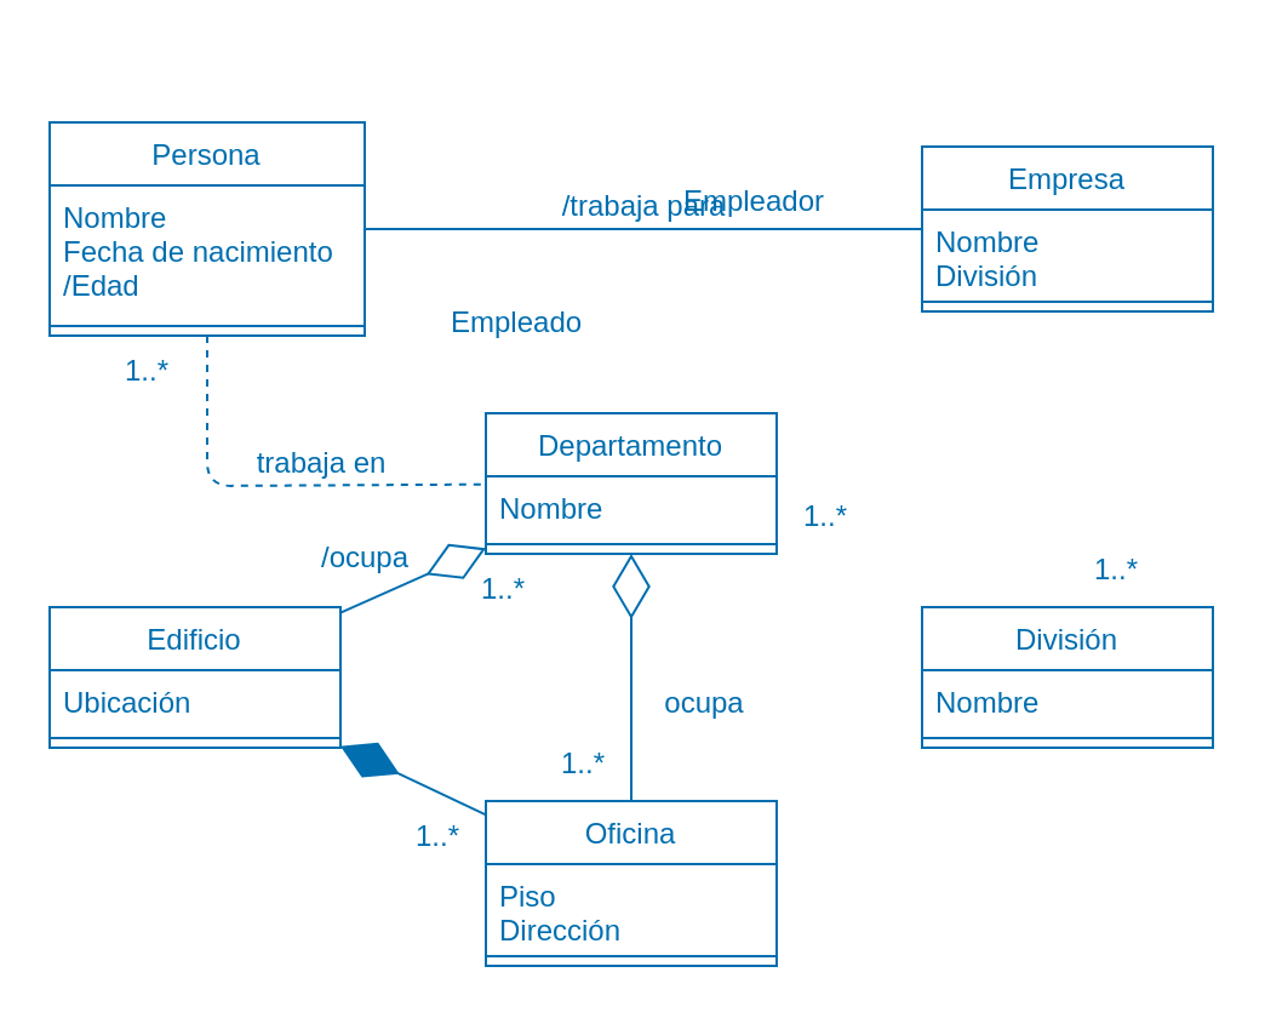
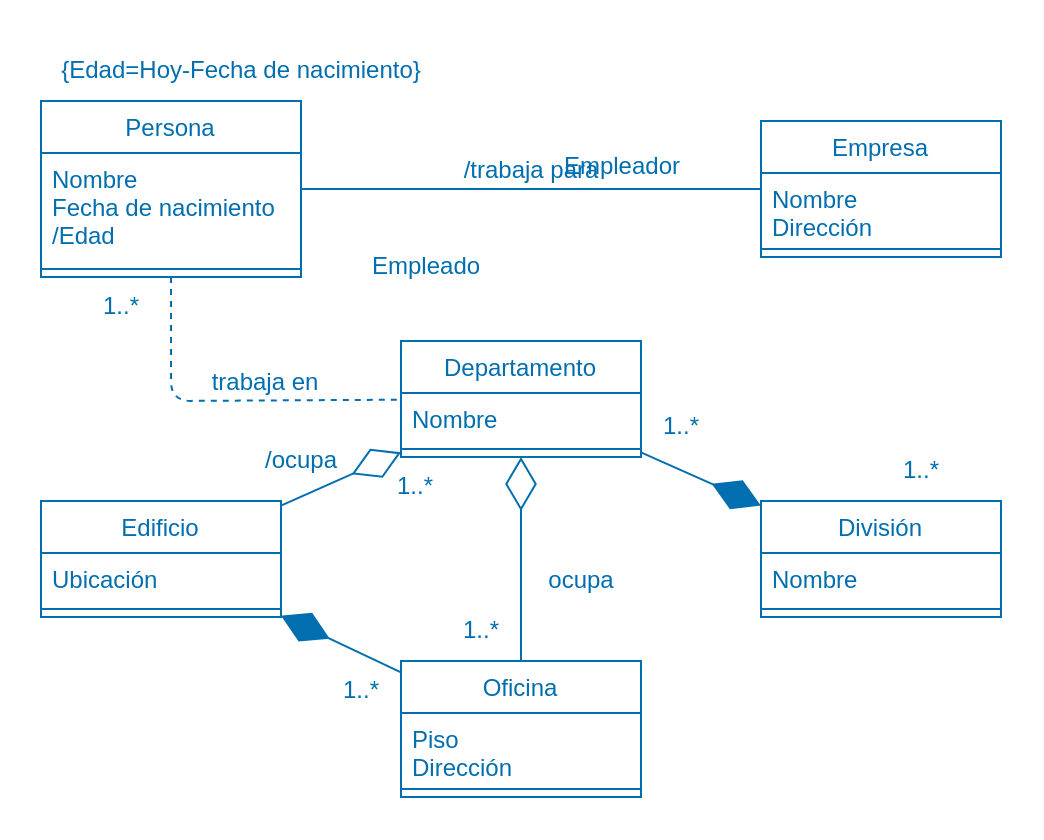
  <mxCell id="0" />
  <mxCell id="1" parent="0" />
  <mxCell id="2" value="Persona" style="swimlane;fontStyle=0;align=center;verticalAlign=top;childLayout=stackLayout;horizontal=1;startSize=26;horizontalStack=0;resizeParent=1;resizeParentMax=0;resizeLast=0;collapsible=1;marginBottom=0;fillColor=none;fontColor=#006EAF;strokeColor=#006EAF;" vertex="1" parent="1"><mxGeometry x="20" y="50" width="130" height="88" as="geometry" /></mxCell>
  <mxCell id="3" value="Nombre&#10;Fecha de nacimiento&#10;/Edad" style="text;strokeColor=none;fillColor=none;align=left;verticalAlign=top;spacingLeft=4;spacingRight=4;overflow=hidden;rotatable=0;points=[[0,0.5],[1,0.5]];portConstraint=eastwest;fontColor=#006EAF;" vertex="1" parent="2"><mxGeometry y="26" width="130" height="54" as="geometry" /></mxCell>
  <mxCell id="4" value="" style="line;strokeWidth=1;fillColor=none;align=left;verticalAlign=middle;spacingTop=-1;spacingLeft=3;spacingRight=3;rotatable=0;labelPosition=right;points=[];portConstraint=eastwest;strokeColor=inherit;" vertex="1" parent="2"><mxGeometry y="80" width="130" height="8" as="geometry" /></mxCell>
  <mxCell id="5" value="Empresa" style="swimlane;fontStyle=0;align=center;verticalAlign=top;childLayout=stackLayout;horizontal=1;startSize=26;horizontalStack=0;resizeParent=1;resizeParentMax=0;resizeLast=0;collapsible=1;marginBottom=0;fillColor=none;fontColor=#006EAF;strokeColor=#006EAF;" vertex="1" parent="1"><mxGeometry x="380" y="60" width="120" height="68" as="geometry" /></mxCell>
- <mxCell id="6" value="Nombre&#10;División" style="text;strokeColor=none;fillColor=none;align=left;verticalAlign=top;spacingLeft=4;spacingRight=4;overflow=hidden;rotatable=0;points=[[0,0.5],[1,0.5]];portConstraint=eastwest;fontColor=#006EAF;" vertex="1" parent="5"><mxGeometry y="26" width="120" height="34" as="geometry" /></mxCell>
+ <mxCell id="6" value="Nombre&#10;Dirección" style="text;strokeColor=none;fillColor=none;align=left;verticalAlign=top;spacingLeft=4;spacingRight=4;overflow=hidden;rotatable=0;points=[[0,0.5],[1,0.5]];portConstraint=eastwest;fontColor=#006EAF;" vertex="1" parent="5"><mxGeometry y="26" width="120" height="34" as="geometry" /></mxCell>
  <mxCell id="7" value="" style="line;strokeWidth=1;fillColor=none;align=left;verticalAlign=middle;spacingTop=-1;spacingLeft=3;spacingRight=3;rotatable=0;labelPosition=right;points=[];portConstraint=eastwest;strokeColor=inherit;" vertex="1" parent="5"><mxGeometry y="60" width="120" height="8" as="geometry" /></mxCell>
  <mxCell id="8" value="Departamento" style="swimlane;fontStyle=0;align=center;verticalAlign=top;childLayout=stackLayout;horizontal=1;startSize=26;horizontalStack=0;resizeParent=1;resizeParentMax=0;resizeLast=0;collapsible=1;marginBottom=0;fillColor=none;fontColor=#006EAF;strokeColor=#006EAF;" vertex="1" parent="1"><mxGeometry x="200" y="170" width="120" height="58" as="geometry" /></mxCell>
  <mxCell id="9" value="Nombre" style="text;strokeColor=none;fillColor=none;align=left;verticalAlign=top;spacingLeft=4;spacingRight=4;overflow=hidden;rotatable=0;points=[[0,0.5],[1,0.5]];portConstraint=eastwest;fontColor=#006EAF;" vertex="1" parent="8"><mxGeometry y="26" width="120" height="24" as="geometry" /></mxCell>
  <mxCell id="10" value="" style="line;strokeWidth=1;fillColor=none;align=left;verticalAlign=middle;spacingTop=-1;spacingLeft=3;spacingRight=3;rotatable=0;labelPosition=right;points=[];portConstraint=eastwest;strokeColor=inherit;" vertex="1" parent="8"><mxGeometry y="50" width="120" height="8" as="geometry" /></mxCell>
  <mxCell id="11" value="Oficina" style="swimlane;fontStyle=0;align=center;verticalAlign=top;childLayout=stackLayout;horizontal=1;startSize=26;horizontalStack=0;resizeParent=1;resizeParentMax=0;resizeLast=0;collapsible=1;marginBottom=0;strokeColor=#006EAF;fontFamily=Helvetica;fontSize=12;fontColor=#006EAF;fillColor=none;" vertex="1" parent="1"><mxGeometry x="200" y="330" width="120" height="68" as="geometry" /></mxCell>
  <mxCell id="12" value="Piso&#10;Dirección" style="text;strokeColor=none;fillColor=none;align=left;verticalAlign=top;spacingLeft=4;spacingRight=4;overflow=hidden;rotatable=0;points=[[0,0.5],[1,0.5]];portConstraint=eastwest;fontFamily=Helvetica;fontSize=12;fontColor=#006EAF;startSize=26;" vertex="1" parent="11"><mxGeometry y="26" width="120" height="34" as="geometry" /></mxCell>
  <mxCell id="13" value="" style="line;strokeWidth=1;fillColor=none;align=left;verticalAlign=middle;spacingTop=-1;spacingLeft=3;spacingRight=3;rotatable=0;labelPosition=right;points=[];portConstraint=eastwest;strokeColor=inherit;fontFamily=Helvetica;fontSize=12;fontColor=#006EAF;startSize=26;" vertex="1" parent="11"><mxGeometry y="60" width="120" height="8" as="geometry" /></mxCell>
  <mxCell id="14" value="Edificio" style="swimlane;fontStyle=0;align=center;verticalAlign=top;childLayout=stackLayout;horizontal=1;startSize=26;horizontalStack=0;resizeParent=1;resizeParentMax=0;resizeLast=0;collapsible=1;marginBottom=0;strokeColor=#006EAF;fontFamily=Helvetica;fontSize=12;fontColor=#006EAF;fillColor=none;" vertex="1" parent="1"><mxGeometry x="20" y="250" width="120" height="58" as="geometry" /></mxCell>
  <mxCell id="15" value="Ubicación" style="text;strokeColor=none;fillColor=none;align=left;verticalAlign=top;spacingLeft=4;spacingRight=4;overflow=hidden;rotatable=0;points=[[0,0.5],[1,0.5]];portConstraint=eastwest;fontFamily=Helvetica;fontSize=12;fontColor=#006EAF;startSize=26;" vertex="1" parent="14"><mxGeometry y="26" width="120" height="24" as="geometry" /></mxCell>
  <mxCell id="16" value="" style="line;strokeWidth=1;fillColor=none;align=left;verticalAlign=middle;spacingTop=-1;spacingLeft=3;spacingRight=3;rotatable=0;labelPosition=right;points=[];portConstraint=eastwest;strokeColor=inherit;fontFamily=Helvetica;fontSize=12;fontColor=#006EAF;startSize=26;" vertex="1" parent="14"><mxGeometry y="50" width="120" height="8" as="geometry" /></mxCell>
  <mxCell id="17" value="División" style="swimlane;fontStyle=0;align=center;verticalAlign=top;childLayout=stackLayout;horizontal=1;startSize=26;horizontalStack=0;resizeParent=1;resizeParentMax=0;resizeLast=0;collapsible=1;marginBottom=0;strokeColor=#006EAF;fontFamily=Helvetica;fontSize=12;fontColor=#006EAF;fillColor=none;" vertex="1" parent="1"><mxGeometry x="380" y="250" width="120" height="58" as="geometry" /></mxCell>
  <mxCell id="18" value="Nombre" style="text;strokeColor=none;fillColor=none;align=left;verticalAlign=top;spacingLeft=4;spacingRight=4;overflow=hidden;rotatable=0;points=[[0,0.5],[1,0.5]];portConstraint=eastwest;fontFamily=Helvetica;fontSize=12;fontColor=#006EAF;startSize=26;" vertex="1" parent="17"><mxGeometry y="26" width="120" height="24" as="geometry" /></mxCell>
  <mxCell id="19" value="" style="line;strokeWidth=1;fillColor=none;align=left;verticalAlign=middle;spacingTop=-1;spacingLeft=3;spacingRight=3;rotatable=0;labelPosition=right;points=[];portConstraint=eastwest;strokeColor=inherit;fontFamily=Helvetica;fontSize=12;fontColor=#006EAF;startSize=26;" vertex="1" parent="17"><mxGeometry y="50" width="120" height="8" as="geometry" /></mxCell>
  <mxCell id="20" value="1..*" style="text;html=1;align=center;verticalAlign=middle;resizable=0;points=[];autosize=1;strokeColor=none;fillColor=none;fontSize=12;fontFamily=Helvetica;fontColor=#006EAF;" vertex="1" parent="1"><mxGeometry x="440" y="220" width="40" height="30" as="geometry" /></mxCell>
+ <mxCell id="21" value="" style="endArrow=diamondThin;endFill=1;endSize=24;html=1;fontFamily=Helvetica;fontSize=12;fontColor=#006EAF;fillColor=#1ba1e2;strokeColor=#006EAF;" edge="1" parent="1" source="8" target="17"><mxGeometry width="160" relative="1" as="geometry"><mxPoint x="370" y="210" as="sourcePoint" /><mxPoint x="450" y="128" as="targetPoint" /></mxGeometry></mxCell>
  <mxCell id="22" value="1..*" style="text;html=1;align=center;verticalAlign=middle;resizable=0;points=[];autosize=1;strokeColor=none;fillColor=none;fontSize=12;fontFamily=Helvetica;fontColor=#006EAF;" vertex="1" parent="1"><mxGeometry x="320" y="198" width="40" height="30" as="geometry" /></mxCell>
  <mxCell id="23" value="/trabaja para" style="endArrow=none;startArrow=none;endFill=0;startFill=0;endSize=8;html=1;verticalAlign=bottom;labelBackgroundColor=none;strokeWidth=1;fontFamily=Helvetica;fontSize=12;fontColor=#006EAF;fillColor=#1ba1e2;strokeColor=#006EAF;" edge="1" parent="1" source="2" target="5"><mxGeometry width="160" relative="1" as="geometry"><mxPoint x="190" y="100" as="sourcePoint" /><mxPoint x="350" y="100" as="targetPoint" /></mxGeometry></mxCell>
  <mxCell id="24" value="Empleado" style="text;html=1;align=left;verticalAlign=middle;resizable=0;points=[];autosize=1;strokeColor=none;fillColor=none;fontSize=12;fontFamily=Helvetica;fontColor=#006EAF;" vertex="1" parent="1"><mxGeometry x="184" y="118" width="80" height="30" as="geometry" /></mxCell>
  <mxCell id="25" value="Empleador" style="text;html=1;align=right;verticalAlign=middle;resizable=0;points=[];autosize=1;strokeColor=none;fillColor=none;fontSize=12;fontFamily=Helvetica;fontColor=#006EAF;" vertex="1" parent="1"><mxGeometry x="261" y="68" width="80" height="30" as="geometry" /></mxCell>
  <mxCell id="26" value="trabaja en" style="endArrow=none;startArrow=none;endFill=0;startFill=0;endSize=8;html=1;verticalAlign=bottom;labelBackgroundColor=none;strokeWidth=1;fontFamily=Helvetica;fontSize=12;fontColor=#006EAF;fillColor=#1ba1e2;strokeColor=#006EAF;dashed=1;" edge="1" parent="1" source="2" target="8"><mxGeometry x="0.231" width="160" relative="1" as="geometry"><mxPoint x="150" y="104" as="sourcePoint" /><mxPoint x="390" y="104" as="targetPoint" /><Array as="points"><mxPoint x="85" y="200" /></Array><mxPoint as="offset" /></mxGeometry></mxCell>
  <mxCell id="27" value="1..*" style="text;html=1;align=center;verticalAlign=middle;resizable=0;points=[];autosize=1;strokeColor=none;fillColor=none;fontSize=12;fontFamily=Helvetica;fontColor=#006EAF;" vertex="1" parent="1"><mxGeometry x="40" y="138" width="40" height="30" as="geometry" /></mxCell>
  <mxCell id="28" value="ocupa" style="endArrow=diamondThin;endFill=0;endSize=24;html=1;fontFamily=Helvetica;fontSize=12;fontColor=#006EAF;fillColor=#1ba1e2;strokeColor=#006EAF;labelBackgroundColor=none;" edge="1" parent="1" source="11" target="8"><mxGeometry x="-0.216" y="-30" width="160" relative="1" as="geometry"><mxPoint x="230" y="290" as="sourcePoint" /><mxPoint x="390" y="290" as="targetPoint" /><mxPoint as="offset" /></mxGeometry></mxCell>
  <mxCell id="29" value="1..*" style="text;html=1;align=center;verticalAlign=middle;resizable=0;points=[];autosize=1;strokeColor=none;fillColor=none;fontSize=12;fontFamily=Helvetica;fontColor=#006EAF;" vertex="1" parent="1"><mxGeometry x="220" y="300" width="40" height="30" as="geometry" /></mxCell>
  <mxCell id="30" value="" style="endArrow=diamondThin;endFill=1;endSize=24;html=1;fontFamily=Helvetica;fontSize=12;fontColor=#006EAF;fillColor=#1ba1e2;strokeColor=#006EAF;" edge="1" parent="1" source="11" target="14"><mxGeometry width="160" relative="1" as="geometry"><mxPoint x="450" y="260" as="sourcePoint" /><mxPoint x="450" y="138" as="targetPoint" /></mxGeometry></mxCell>
  <mxCell id="31" value="1..*" style="text;html=1;align=center;verticalAlign=middle;resizable=0;points=[];autosize=1;strokeColor=none;fillColor=none;fontSize=12;fontFamily=Helvetica;fontColor=#006EAF;" vertex="1" parent="1"><mxGeometry x="160" y="330" width="40" height="30" as="geometry" /></mxCell>
  <mxCell id="32" value="/ocupa" style="endArrow=diamondThin;endFill=0;endSize=24;html=1;fontFamily=Helvetica;fontSize=12;fontColor=#006EAF;fillColor=#1ba1e2;strokeColor=#006EAF;labelBackgroundColor=none;" edge="1" parent="1" source="14" target="8"><mxGeometry x="-0.445" y="16" width="160" relative="1" as="geometry"><mxPoint x="270" y="340" as="sourcePoint" /><mxPoint x="270" y="238" as="targetPoint" /><mxPoint as="offset" /></mxGeometry></mxCell>
  <mxCell id="33" value="1..*" style="text;html=1;align=center;verticalAlign=middle;resizable=0;points=[];autosize=1;strokeColor=none;fillColor=none;fontSize=12;fontFamily=Helvetica;fontColor=#006EAF;" vertex="1" parent="1"><mxGeometry x="187" y="228" width="40" height="30" as="geometry" /></mxCell>
+ <mxCell id="34" value="{Edad=Hoy-Fecha de nacimiento}" style="text;html=1;align=center;verticalAlign=middle;resizable=0;points=[];autosize=1;strokeColor=none;fillColor=none;fontSize=12;fontFamily=Helvetica;fontColor=#006EAF;" vertex="1" parent="1"><mxGeometry x="20" y="20" width="200" height="30" as="geometry" /></mxCell>
